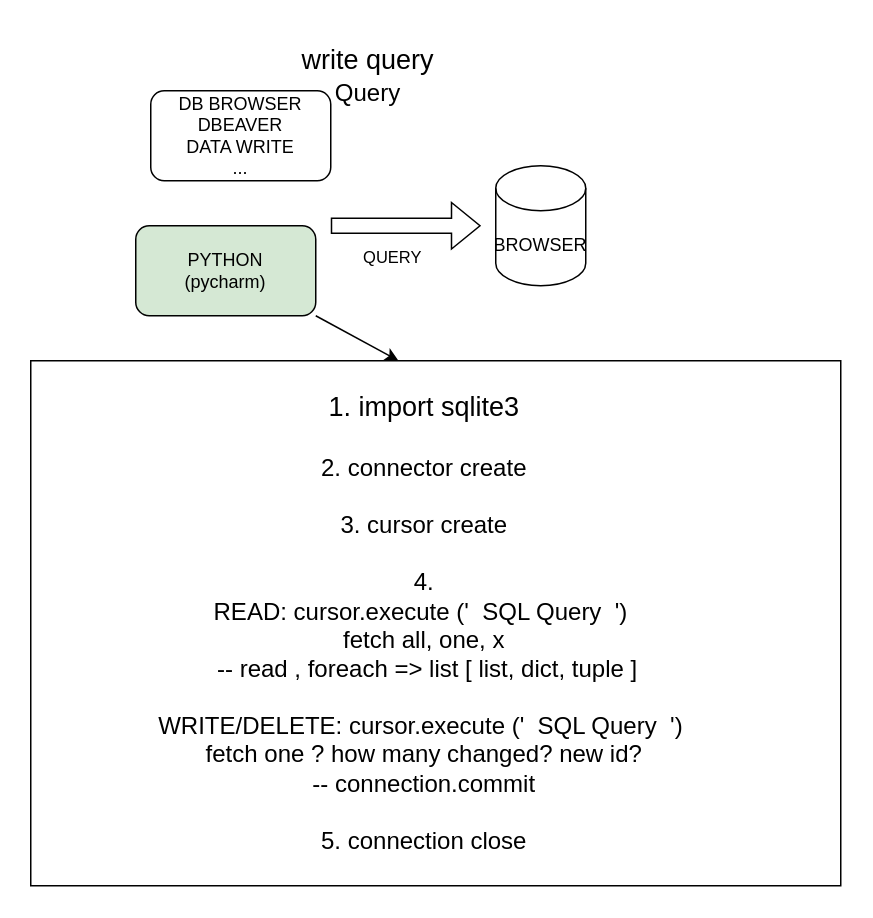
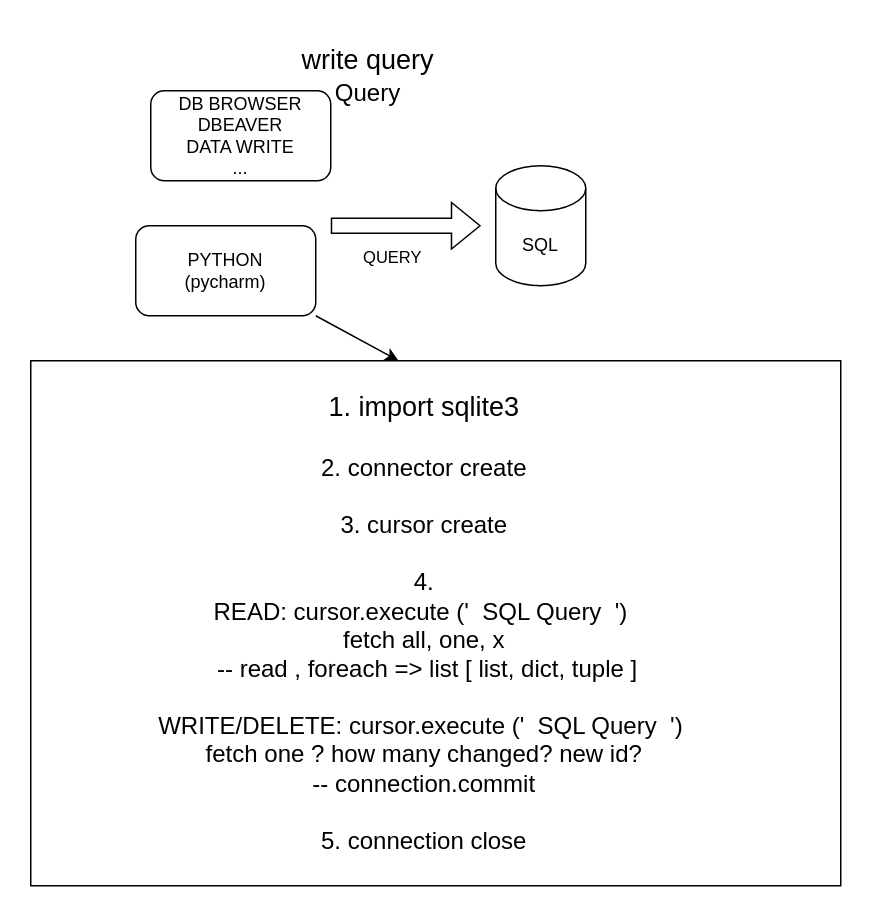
  <mxCell id="0" />
  <mxCell id="1" parent="0" />
- <mxCell id="2" value="BROWSER" style="shape=cylinder3;whiteSpace=wrap;html=1;boundedLbl=1;backgroundOutline=1;size=15;" vertex="1" parent="1"><mxGeometry x="330" y="110" width="60" height="80" as="geometry" /></mxCell>
+ <mxCell id="2" value="SQL" style="shape=cylinder3;whiteSpace=wrap;html=1;boundedLbl=1;backgroundOutline=1;size=15;" vertex="1" parent="1"><mxGeometry x="330" y="110" width="60" height="80" as="geometry" /></mxCell>
  <mxCell id="3" value="" style="shape=flexArrow;endArrow=classic;html=1;rounded=0;" edge="1" parent="1"><mxGeometry width="50" height="50" relative="1" as="geometry"><mxPoint x="220" y="150" as="sourcePoint" /><mxPoint x="320" y="150" as="targetPoint" /></mxGeometry></mxCell>
  <mxCell id="4" value="QUERY" style="edgeLabel;html=1;align=center;verticalAlign=middle;resizable=0;points=[];" vertex="1" connectable="0" parent="3"><mxGeometry x="-0.12" y="2" relative="1" as="geometry"><mxPoint x="-4" y="22" as="offset" /></mxGeometry></mxCell>
  <mxCell id="5" value="DB BROWSER&lt;div&gt;DBEAVER&lt;/div&gt;&lt;div&gt;DATA WRITE&lt;/div&gt;&lt;div&gt;...&lt;/div&gt;" style="rounded=1;whiteSpace=wrap;html=1;" vertex="1" parent="1"><mxGeometry x="100" y="60" width="120" height="60" as="geometry" /></mxCell>
- <mxCell id="6" value="PYTHON&lt;div&gt;(pycharm)&lt;/div&gt;" style="rounded=1;whiteSpace=wrap;html=1;fillColor=#d5e8d4;" vertex="1" parent="1"><mxGeometry x="90" y="150" width="120" height="60" as="geometry" /></mxCell>
+ <mxCell id="6" value="PYTHON&lt;div&gt;(pycharm)&lt;/div&gt;" style="rounded=1;whiteSpace=wrap;html=1;" vertex="1" parent="1"><mxGeometry x="90" y="150" width="120" height="60" as="geometry" /></mxCell>
  <mxCell id="7" value="" style="rounded=0;whiteSpace=wrap;html=1;" vertex="1" parent="1"><mxGeometry x="20" y="240" width="540" height="350" as="geometry" /></mxCell>
  <mxCell id="8" value="&lt;font style=&quot;font-size: 18px;&quot;&gt;1. import sqlite3&lt;/font&gt;&lt;div&gt;&lt;font size=&quot;3&quot;&gt;&lt;br&gt;&lt;/font&gt;&lt;/div&gt;&lt;div&gt;&lt;font size=&quot;3&quot;&gt;2. connector create&lt;/font&gt;&lt;/div&gt;&lt;div&gt;&lt;font size=&quot;3&quot;&gt;&lt;br&gt;&lt;/font&gt;&lt;/div&gt;&lt;div&gt;&lt;font size=&quot;3&quot;&gt;3. cursor create&lt;/font&gt;&lt;/div&gt;&lt;div&gt;&lt;font size=&quot;3&quot;&gt;&lt;br&gt;&lt;/font&gt;&lt;/div&gt;&lt;div&gt;&lt;font size=&quot;3&quot;&gt;4.&lt;/font&gt;&lt;/div&gt;&lt;div&gt;&lt;font size=&quot;3&quot;&gt;READ: cursor.execute ('&amp;nbsp; SQL Query&amp;nbsp; ')&amp;nbsp;&lt;/font&gt;&lt;/div&gt;&lt;div&gt;&lt;font size=&quot;3&quot;&gt;fetch all, one, x&lt;/font&gt;&lt;/div&gt;&lt;div&gt;&lt;font size=&quot;3&quot;&gt;&amp;nbsp;-- read , foreach =&amp;gt; list [ list, dict, tuple ]&lt;/font&gt;&lt;/div&gt;&lt;div&gt;&lt;font size=&quot;3&quot;&gt;&lt;br&gt;&lt;/font&gt;&lt;/div&gt;&lt;div&gt;&lt;div&gt;&lt;font size=&quot;3&quot;&gt;WRITE/DELETE: cursor.execute ('&amp;nbsp; SQL Query&amp;nbsp; ')&amp;nbsp;&lt;/font&gt;&lt;/div&gt;&lt;div&gt;&lt;font size=&quot;3&quot;&gt;fetch one ? how many changed? new id?&lt;/font&gt;&lt;/div&gt;&lt;div&gt;&lt;font size=&quot;3&quot;&gt;&amp;nbsp;-- connection.commit&amp;nbsp;&lt;/font&gt;&lt;/div&gt;&lt;/div&gt;&lt;div&gt;&lt;font size=&quot;3&quot;&gt;&lt;br&gt;&lt;/font&gt;&lt;/div&gt;&lt;div&gt;&lt;font size=&quot;3&quot;&gt;5. connection close&lt;/font&gt;&lt;/div&gt;" style="text;html=1;align=center;verticalAlign=middle;whiteSpace=wrap;rounded=0;border=1;" vertex="1" parent="1"><mxGeometry x="20" y="250" width="525" height="330" as="geometry" /></mxCell>
  <mxCell id="9" value="" style="endArrow=classic;html=1;rounded=0;exitX=1;exitY=1;exitDx=0;exitDy=0;entryX=0.454;entryY=0;entryDx=0;entryDy=0;entryPerimeter=0;" edge="1" parent="1" source="6" target="7"><mxGeometry width="50" height="50" relative="1" as="geometry"><mxPoint x="580" y="300" as="sourcePoint" /><mxPoint x="630" y="250" as="targetPoint" /></mxGeometry></mxCell>
  <mxCell id="10" value="&lt;font style=&quot;font-size: 18px;&quot;&gt;write query&lt;/font&gt;&lt;div&gt;&lt;font size=&quot;3&quot;&gt;Query&lt;/font&gt;&lt;/div&gt;" style="text;html=1;align=center;verticalAlign=middle;whiteSpace=wrap;rounded=0;" vertex="1" parent="1"><mxGeometry x="160" y="20" width="170" height="60" as="geometry" /></mxCell>
